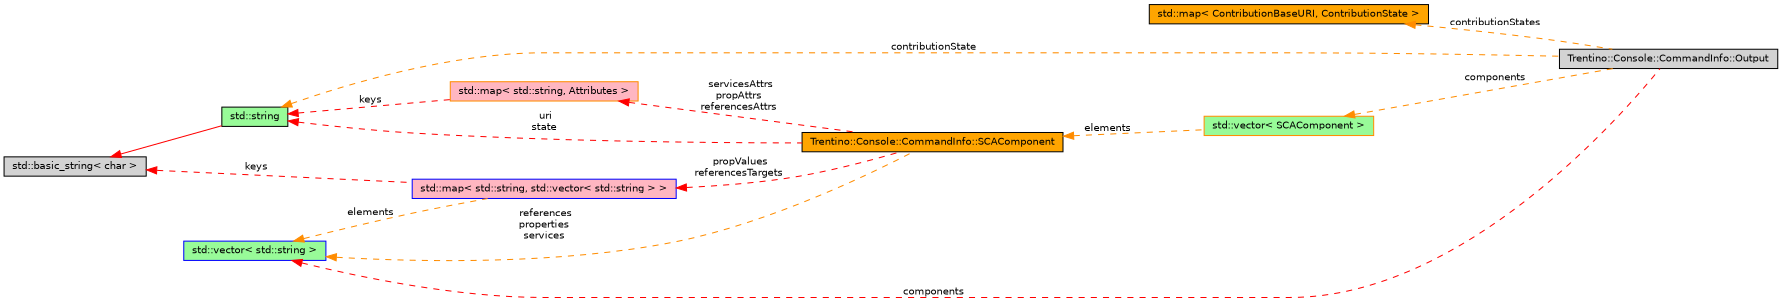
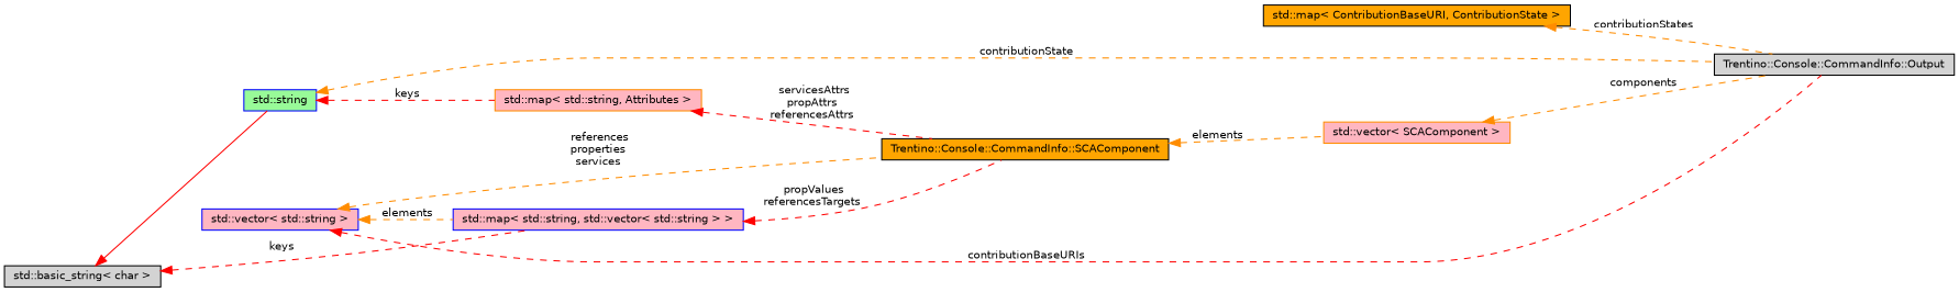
  digraph {
    rankdir=LR
    node [color=black fillcolor=lightpink fontname=Helvetica fontsize=10 shape=record style=filled]
    edge [color=red dir=back fontname=Helvetica fontsize=10 labelfontname=Helvetica labelfontsize=10 style=dashed]
    n1 [fillcolor=lightgrey fontcolor=black height=0.2 label="Trentino::Console::CommandInfo::Output" width=0.4]
    n2 [fillcolor=orange height=0.2 label="std::map\< ContributionBaseURI, ContributionState \>" width=0.4]
-   n3 [color=darkorange fillcolor=palegreen height=0.2 label="std::vector\< SCAComponent \>" width=0.4]
+   n3 [color=darkorange height=0.2 label="std::vector\< SCAComponent \>" width=0.4]
    n4 [fillcolor=orange height=0.2 label="Trentino::Console::CommandInfo::SCAComponent" width=0.4]
    n5 [color=darkorange height=0.2 label="std::map\< std::string, Attributes \>" width=0.4]
-   n6 [fillcolor=palegreen height=0.2 label="std::string" width=0.4]
+   n6 [color=blue fillcolor=palegreen height=0.2 label="std::string" width=0.4]
    n7 [color=blue height=0.2 label="std::map\< std::string, std::vector\< std::string \> \>" width=0.4]
-   n8 [color=blue fillcolor=palegreen height=0.2 label="std::vector\< std::string \>" width=0.4]
+   n8 [color=blue height=0.2 label="std::vector\< std::string \>" width=0.4]
    n9 [fillcolor=lightgrey height=0.2 label="std::basic_string\< char \>" width=0.4]
    n2 -> n1 [color=darkorange label=" contributionStates"]
    n3 -> n1 [color=darkorange label=" components"]
    n4 -> n3 [color=darkorange label=" elements"]
    n5 -> n4 [label=" servicesAttrs\npropAttrs\nreferencesAttrs"]
    n6 -> n1 [color=darkorange label=" contributionState"]
-   n6 -> n4 [label=" uri\nstate"]
    n6 -> n5 [label=" keys"]
    n7 -> n4 [label=" propValues\nreferencesTargets"]
-   n8 -> n1 [label=" components"]
+   n8 -> n1 [label=" contributionBaseURIs"]
    n8 -> n4 [color=darkorange label=" references\nproperties\nservices"]
    n8 -> n7 [color=darkorange label=" elements"]
    n9 -> n6 [style=solid]
    n9 -> n7 [label=" keys"]
  }
